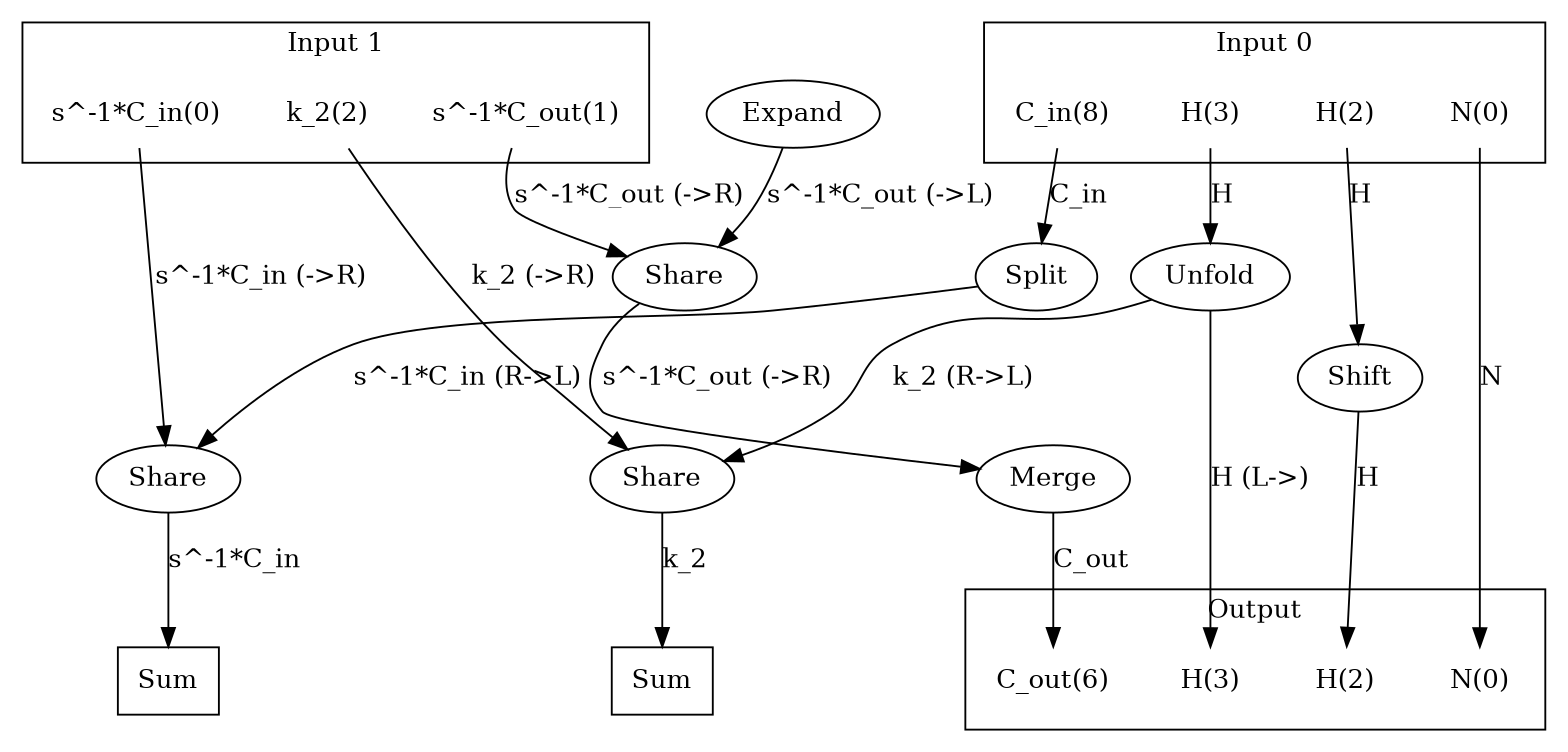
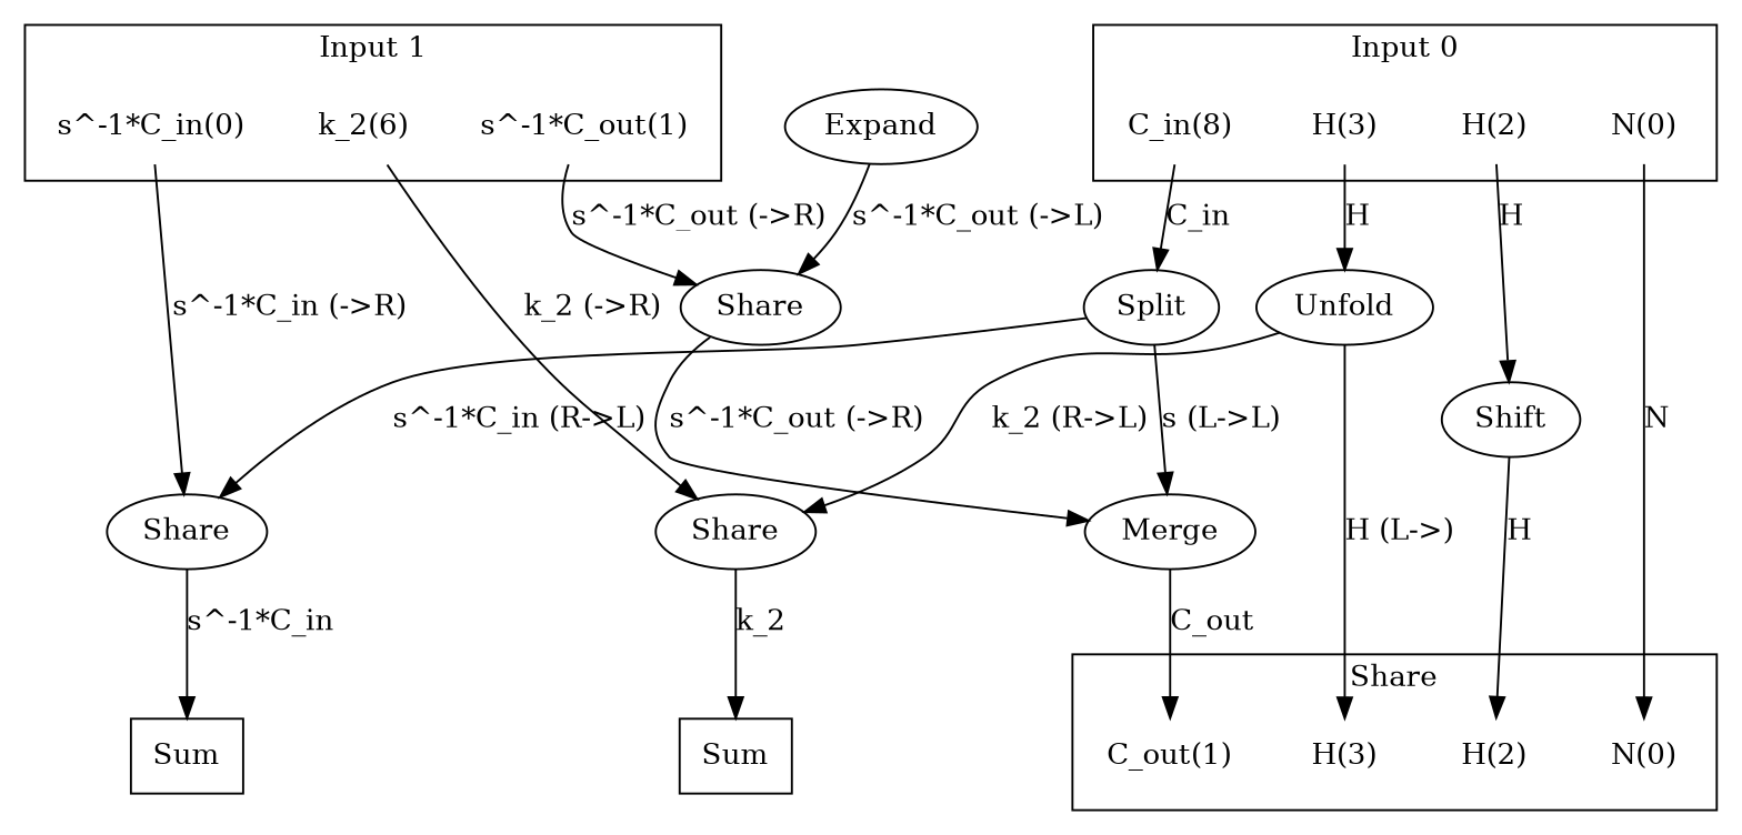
  digraph {
    newrank=true
    node [shape=none]
    n1 [label=Sum shape=box]
    n2 [label=Sum shape=box]
    n3 [label="N(0)"]
-   n4 [label="C_out(6)"]
+   n4 [label="C_out(1)"]
    n5 [label="H(2)"]
    n6 [label="H(3)"]
    n7 [label="N(0)"]
    n8 [label="C_in(8)"]
    n9 [label="H(2)"]
    n10 [label="H(3)"]
    n11 [label="s^-1*C_in(0)"]
    n12 [label="s^-1*C_out(1)"]
-   n13 [label="k_2(2)"]
+   n13 [label="k_2(6)"]
    n14 [label=Split shape=""]
    n15 [label=Shift shape=""]
    n16 [label=Unfold shape=""]
    n17 [label=Share shape=""]
    n18 [label=Share shape=""]
    n19 [label=Share shape=""]
    n20 [label=Merge shape=""]
    n21 [label=Expand shape=""]
    subgraph sub_1 {
      rank=same
      n1
      n2
      n3
      n4
      n5
      n6
    }
    subgraph sub_2 {
      rank=same
      n7
      n8
      n9
      n10
      n11
      n12
      n13
    }
    subgraph cluster_3 {
-     label=Output
+     label=Share
      n3
      n4
      n5
      n6
    }
    subgraph cluster_4 {
      label="Input 0"
      n7
      n8
      n9
      n10
    }
    subgraph cluster_5 {
      label="Input 1"
      n11
      n12
      n13
    }
    n7 -> n3 [label=N]
    n8 -> n14 [label=C_in]
    n9 -> n15 [label=H]
    n10 -> n16 [label=H]
    n11 -> n17 [label="s^-1*C_in (->R)"]
    n12 -> n18 [label="s^-1*C_out (->R)"]
    n13 -> n19 [label="k_2 (->R)"]
    n14 -> n17 [label="s^-1*C_in (R->L)"]
+   n14 -> n20 [label="s (L->L)"]
    n15 -> n5 [label=H]
    n16 -> n6 [label="H (L->)"]
    n16 -> n19 [label="k_2 (R->L)"]
    n17 -> n2 [label="s^-1*C_in"]
    n18 -> n20 [label="s^-1*C_out (->R)"]
    n19 -> n1 [label=k_2]
    n20 -> n4 [label=C_out]
    n21 -> n18 [label="s^-1*C_out (->L)"]
  }
